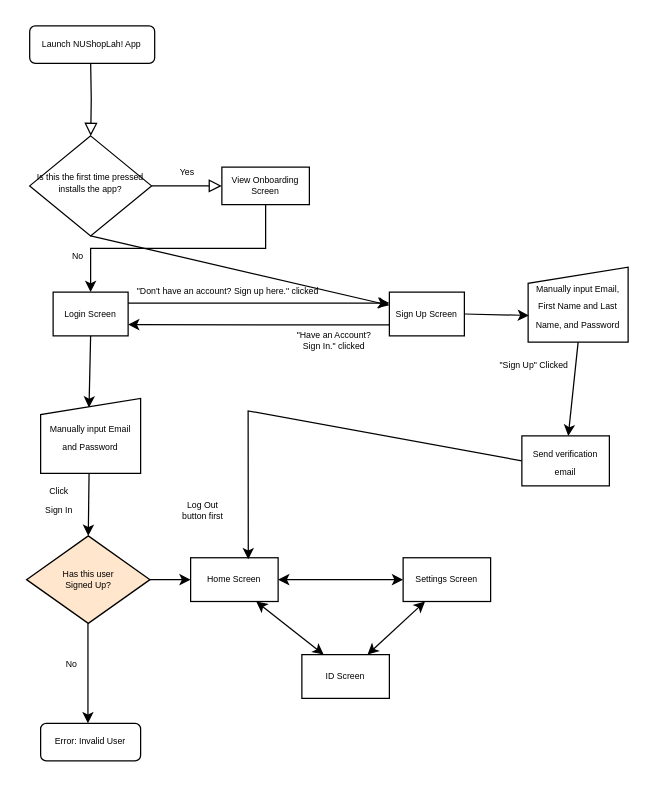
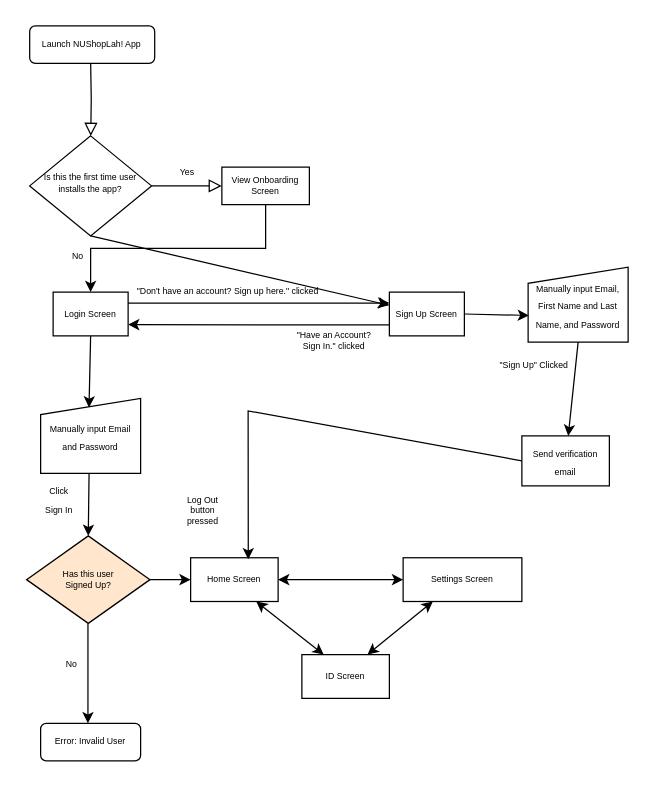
  <mxCell id="0" />
  <mxCell id="1" parent="0" />
  <mxCell id="2" value="" style="rounded=0;html=1;jettySize=auto;orthogonalLoop=1;fontSize=7;endArrow=block;endFill=0;endSize=8;strokeWidth=1;shadow=0;labelBackgroundColor=none;edgeStyle=orthogonalEdgeStyle;" edge="1" parent="1" target="5"><mxGeometry relative="1" as="geometry"><mxPoint x="72" y="48" as="sourcePoint" /></mxGeometry></mxCell>
  <mxCell id="3" value="Launch NUShopLah! App" style="rounded=1;whiteSpace=wrap;html=1;fontSize=7;glass=0;strokeWidth=1;shadow=0;" vertex="1" parent="1"><mxGeometry x="23.25" y="20" width="100" height="30" as="geometry" /></mxCell>
  <mxCell id="4" value="Yes" style="edgeStyle=orthogonalEdgeStyle;rounded=0;html=1;jettySize=auto;orthogonalLoop=1;fontSize=7;endArrow=block;endFill=0;endSize=8;strokeWidth=1;shadow=0;labelBackgroundColor=none;entryX=0;entryY=0.5;entryDx=0;entryDy=0;" edge="1" parent="1" source="5" target="7"><mxGeometry x="-0.005" y="10" relative="1" as="geometry"><mxPoint as="offset" /><mxPoint x="456" y="238" as="targetPoint" /><Array as="points"><mxPoint x="142" y="148" /><mxPoint x="142" y="148" /></Array></mxGeometry></mxCell>
- <mxCell id="5" value="Is this the first time pressed installs the app?" style="rhombus;whiteSpace=wrap;html=1;shadow=0;fontFamily=Helvetica;fontSize=7;align=center;strokeWidth=1;spacing=6;spacingTop=-4;" vertex="1" parent="1"><mxGeometry x="23.25" y="108" width="97.5" height="80" as="geometry" /></mxCell>
+ <mxCell id="5" value="Is this the first time user installs the app?" style="rhombus;whiteSpace=wrap;html=1;shadow=0;fontFamily=Helvetica;fontSize=7;align=center;strokeWidth=1;spacing=6;spacingTop=-4;" vertex="1" parent="1"><mxGeometry x="23.25" y="108" width="97.5" height="80" as="geometry" /></mxCell>
  <mxCell id="6" style="edgeStyle=orthogonalEdgeStyle;rounded=0;orthogonalLoop=1;jettySize=auto;html=1;entryX=0.5;entryY=0;entryDx=0;entryDy=0;" edge="1" parent="1" source="7" target="8"><mxGeometry relative="1" as="geometry"><Array as="points"><mxPoint x="72" y="198" /></Array></mxGeometry></mxCell>
  <mxCell id="7" value="View Onboarding Screen" style="rounded=0;whiteSpace=wrap;html=1;fontSize=7;" vertex="1" parent="1"><mxGeometry x="177" y="133" width="70" height="30" as="geometry" /></mxCell>
  <mxCell id="8" value="Login Screen" style="rounded=0;whiteSpace=wrap;html=1;fontSize=7;" vertex="1" parent="1"><mxGeometry x="42" y="233" width="60" height="35" as="geometry" /></mxCell>
  <mxCell id="9" value="" style="endArrow=classic;html=1;rounded=0;exitX=0.5;exitY=1;exitDx=0;exitDy=0;fontSize=7;" edge="1" parent="1" source="5" target="27"><mxGeometry width="50" height="50" relative="1" as="geometry"><mxPoint x="252" y="298" as="sourcePoint" /><mxPoint x="302" y="248" as="targetPoint" /></mxGeometry></mxCell>
  <mxCell id="10" value="" style="endArrow=classic;html=1;rounded=0;exitX=0.5;exitY=1;exitDx=0;exitDy=0;entryX=0.484;entryY=0.122;entryDx=0;entryDy=0;fontSize=7;entryPerimeter=0;" edge="1" parent="1" source="8" target="20"><mxGeometry width="50" height="50" relative="1" as="geometry"><mxPoint x="252" y="498" as="sourcePoint" /><mxPoint x="70.75" y="328" as="targetPoint" /></mxGeometry></mxCell>
  <mxCell id="11" value="Has this user &lt;br style=&quot;font-size: 7px;&quot;&gt;Signed Up?" style="rhombus;whiteSpace=wrap;html=1;fontSize=7;fillColor=#ffe6cc;" vertex="1" parent="1"><mxGeometry x="20.75" y="428" width="98.75" height="70" as="geometry" /></mxCell>
  <mxCell id="12" value="Error: Invalid User" style="rounded=1;whiteSpace=wrap;html=1;fontSize=7;" vertex="1" parent="1"><mxGeometry x="32" y="578" width="80" height="30" as="geometry" /></mxCell>
  <mxCell id="13" value="" style="endArrow=classic;html=1;rounded=0;exitX=0.5;exitY=1;exitDx=0;exitDy=0;entryX=0.5;entryY=0;entryDx=0;entryDy=0;fontSize=7;" edge="1" parent="1" target="11"><mxGeometry width="50" height="50" relative="1" as="geometry"><mxPoint x="70.75" y="378" as="sourcePoint" /><mxPoint x="162" y="528" as="targetPoint" /></mxGeometry></mxCell>
  <mxCell id="14" value="" style="endArrow=classic;html=1;rounded=0;exitX=0.5;exitY=1;exitDx=0;exitDy=0;entryX=0.5;entryY=0;entryDx=0;entryDy=0;fontSize=7;" edge="1" parent="1"><mxGeometry width="50" height="50" relative="1" as="geometry"><mxPoint x="69.86" y="498" as="sourcePoint" /><mxPoint x="69.86" y="578" as="targetPoint" /></mxGeometry></mxCell>
  <mxCell id="15" value="No" style="text;html=1;strokeColor=none;fillColor=none;align=center;verticalAlign=middle;whiteSpace=wrap;rounded=0;fontSize=7;" vertex="1" parent="1"><mxGeometry x="42" y="523" width="30" height="15" as="geometry" /></mxCell>
  <mxCell id="16" value="Home Screen" style="rounded=0;whiteSpace=wrap;html=1;fontSize=7;" vertex="1" parent="1"><mxGeometry x="152" y="445.5" width="70" height="35" as="geometry" /></mxCell>
  <mxCell id="17" value="" style="endArrow=classic;html=1;rounded=0;exitX=1;exitY=0.5;exitDx=0;exitDy=0;entryX=0;entryY=0.5;entryDx=0;entryDy=0;fontSize=7;" edge="1" parent="1" source="11" target="16"><mxGeometry width="50" height="50" relative="1" as="geometry"><mxPoint x="252" y="698" as="sourcePoint" /><mxPoint x="302" y="648" as="targetPoint" /></mxGeometry></mxCell>
- <mxCell id="18" value="Log Out button first" style="text;html=1;strokeColor=none;fillColor=none;align=center;verticalAlign=middle;whiteSpace=wrap;rounded=0;fontSize=7;" vertex="1" parent="1"><mxGeometry x="142" y="388" width="40" height="40" as="geometry" /></mxCell>
+ <mxCell id="18" value="Log Out button pressed" style="text;html=1;strokeColor=none;fillColor=none;align=center;verticalAlign=middle;whiteSpace=wrap;rounded=0;fontSize=7;" vertex="1" parent="1"><mxGeometry x="142" y="388" width="40" height="40" as="geometry" /></mxCell>
  <mxCell id="19" value="&lt;font style=&quot;font-size: 7px;&quot;&gt;No&lt;/font&gt;" style="text;html=1;strokeColor=none;fillColor=none;align=center;verticalAlign=middle;whiteSpace=wrap;rounded=0;" vertex="1" parent="1"><mxGeometry x="52" y="193" width="20" height="20" as="geometry" /></mxCell>
  <mxCell id="20" value="&lt;font style=&quot;font-size: 7px;&quot;&gt;Manually input Email and Password&lt;/font&gt;" style="shape=manualInput;whiteSpace=wrap;html=1;size=13;" vertex="1" parent="1"><mxGeometry x="32" y="318" width="80" height="60" as="geometry" /></mxCell>
  <mxCell id="21" value="&lt;font style=&quot;font-size: 7px;&quot;&gt;Click Sign In&lt;/font&gt;" style="text;html=1;strokeColor=none;fillColor=none;align=center;verticalAlign=middle;whiteSpace=wrap;rounded=0;" vertex="1" parent="1"><mxGeometry x="32" y="388" width="30" height="20" as="geometry" /></mxCell>
  <mxCell id="22" value="ID Screen" style="rounded=0;whiteSpace=wrap;html=1;fontSize=7;" vertex="1" parent="1"><mxGeometry x="241" y="523" width="70" height="35" as="geometry" /></mxCell>
- <mxCell id="23" value="Settings Screen" style="rounded=0;whiteSpace=wrap;html=1;fontSize=7;" vertex="1" parent="1"><mxGeometry x="322" y="445.5" width="70" height="35" as="geometry" /></mxCell>
+ <mxCell id="23" value="Settings Screen" style="rounded=0;whiteSpace=wrap;html=1;fontSize=7;" vertex="1" parent="1"><mxGeometry x="322" y="445.5" width="95" height="35" as="geometry" /></mxCell>
  <mxCell id="24" value="" style="endArrow=classic;startArrow=classic;html=1;rounded=0;entryX=0.25;entryY=0;entryDx=0;entryDy=0;exitX=0.75;exitY=1;exitDx=0;exitDy=0;" edge="1" parent="1" source="16" target="22"><mxGeometry width="50" height="50" relative="1" as="geometry"><mxPoint x="182" y="481" as="sourcePoint" /><mxPoint x="262" y="478" as="targetPoint" /></mxGeometry></mxCell>
  <mxCell id="25" value="" style="endArrow=classic;startArrow=classic;html=1;rounded=0;entryX=0;entryY=0.5;entryDx=0;entryDy=0;exitX=1;exitY=0.5;exitDx=0;exitDy=0;" edge="1" parent="1" source="16" target="23"><mxGeometry width="50" height="50" relative="1" as="geometry"><mxPoint x="222" y="458" as="sourcePoint" /><mxPoint x="302" y="500" as="targetPoint" /></mxGeometry></mxCell>
  <mxCell id="26" value="" style="endArrow=classic;startArrow=classic;html=1;rounded=0;entryX=0.25;entryY=1;entryDx=0;entryDy=0;exitX=0.75;exitY=0;exitDx=0;exitDy=0;" edge="1" parent="1" source="22" target="23"><mxGeometry width="50" height="50" relative="1" as="geometry"><mxPoint x="232" y="473" as="sourcePoint" /><mxPoint x="332" y="473" as="targetPoint" /></mxGeometry></mxCell>
  <mxCell id="27" value="Sign Up Screen" style="rounded=0;whiteSpace=wrap;html=1;fontSize=7;" vertex="1" parent="1"><mxGeometry x="311" y="233" width="60" height="35" as="geometry" /></mxCell>
  <mxCell id="28" value="" style="endArrow=classic;html=1;rounded=0;exitX=1;exitY=0.25;exitDx=0;exitDy=0;entryX=0;entryY=0.25;entryDx=0;entryDy=0;" edge="1" parent="1" source="8" target="27"><mxGeometry width="50" height="50" relative="1" as="geometry"><mxPoint x="242" y="318" as="sourcePoint" /><mxPoint x="292" y="268" as="targetPoint" /></mxGeometry></mxCell>
  <mxCell id="29" value="&quot;Don't have an account? Sign up here.&quot; clicked" style="text;html=1;strokeColor=none;fillColor=none;align=center;verticalAlign=middle;whiteSpace=wrap;rounded=0;fontSize=7;" vertex="1" parent="1"><mxGeometry x="102" y="228" width="160" height="10" as="geometry" /></mxCell>
  <mxCell id="30" value="" style="endArrow=classic;html=1;rounded=0;exitX=0;exitY=0.75;exitDx=0;exitDy=0;" edge="1" parent="1" source="27"><mxGeometry width="50" height="50" relative="1" as="geometry"><mxPoint x="242" y="318" as="sourcePoint" /><mxPoint x="102" y="259" as="targetPoint" /></mxGeometry></mxCell>
  <mxCell id="31" value="&quot;Have an Account? Sign In.&quot; clicked" style="text;html=1;strokeColor=none;fillColor=none;align=center;verticalAlign=middle;whiteSpace=wrap;rounded=0;fontSize=7;" vertex="1" parent="1"><mxGeometry x="232" y="262" width="70" height="20" as="geometry" /></mxCell>
  <mxCell id="32" value="&lt;font style=&quot;font-size: 7px;&quot;&gt;Manually input Email, First Name and Last Name, and Password&lt;/font&gt;" style="shape=manualInput;whiteSpace=wrap;html=1;size=13;" vertex="1" parent="1"><mxGeometry x="422" y="213" width="80" height="60" as="geometry" /></mxCell>
  <mxCell id="33" value="" style="endArrow=classic;html=1;rounded=0;exitX=1;exitY=0.5;exitDx=0;exitDy=0;entryX=0.008;entryY=0.644;entryDx=0;entryDy=0;entryPerimeter=0;" edge="1" parent="1" source="27" target="32"><mxGeometry width="50" height="50" relative="1" as="geometry"><mxPoint x="142" y="328" as="sourcePoint" /><mxPoint x="192" y="278" as="targetPoint" /></mxGeometry></mxCell>
  <mxCell id="34" value="" style="endArrow=classic;html=1;rounded=0;exitX=0.5;exitY=1;exitDx=0;exitDy=0;" edge="1" parent="1" source="32" target="35"><mxGeometry width="50" height="50" relative="1" as="geometry"><mxPoint x="282" y="328" as="sourcePoint" /><mxPoint x="462" y="318" as="targetPoint" /></mxGeometry></mxCell>
  <mxCell id="35" value="&lt;font style=&quot;font-size: 7px;&quot;&gt;Send verification email&lt;/font&gt;" style="rounded=0;whiteSpace=wrap;html=1;" vertex="1" parent="1"><mxGeometry x="417" y="348" width="70" height="40" as="geometry" /></mxCell>
  <mxCell id="36" value="" style="endArrow=classic;html=1;rounded=0;exitX=0;exitY=0.5;exitDx=0;exitDy=0;entryX=0.659;entryY=0.035;entryDx=0;entryDy=0;entryPerimeter=0;" edge="1" parent="1" source="35" target="16"><mxGeometry width="50" height="50" relative="1" as="geometry"><mxPoint x="282" y="328" as="sourcePoint" /><mxPoint x="332" y="278" as="targetPoint" /><Array as="points"><mxPoint x="198" y="328" /></Array></mxGeometry></mxCell>
  <mxCell id="37" value="&quot;Sign Up&quot; Clicked" style="text;html=1;strokeColor=none;fillColor=none;align=center;verticalAlign=middle;whiteSpace=wrap;rounded=0;fontSize=7;" vertex="1" parent="1"><mxGeometry x="392" y="282" width="70" height="20" as="geometry" /></mxCell>
